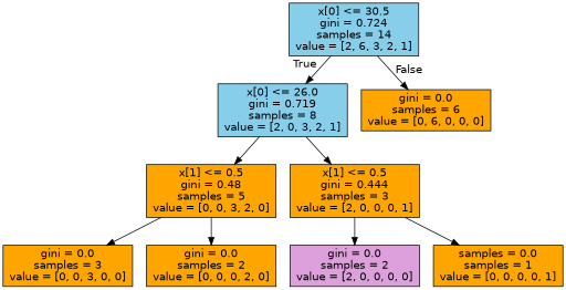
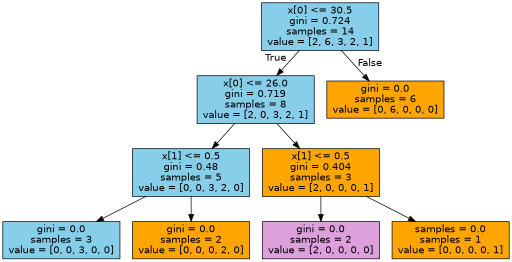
  digraph {
    node [fillcolor=skyblue fontname=helvetica shape=box style=filled]
    edge [fontname=helvetica]
    n1 [label="x[0] <= 30.5\ngini = 0.724\nsamples = 14\nvalue = [2, 6, 3, 2, 1]"]
    n2 [label="x[0] <= 26.0\ngini = 0.719\nsamples = 8\nvalue = [2, 0, 3, 2, 1]"]
    n3 [fillcolor=orange label="gini = 0.0\nsamples = 6\nvalue = [0, 6, 0, 0, 0]"]
-   n4 [fillcolor=orange label="x[1] <= 0.5\ngini = 0.48\nsamples = 5\nvalue = [0, 0, 3, 2, 0]"]
-   n5 [fillcolor=orange label="x[1] <= 0.5\ngini = 0.444\nsamples = 3\nvalue = [2, 0, 0, 0, 1]"]
-   n6 [fillcolor=orange label="gini = 0.0\nsamples = 3\nvalue = [0, 0, 3, 0, 0]"]
+   n4 [label="x[1] <= 0.5\ngini = 0.48\nsamples = 5\nvalue = [0, 0, 3, 2, 0]"]
+   n5 [fillcolor=orange label="x[1] <= 0.5\ngini = 0.404\nsamples = 3\nvalue = [2, 0, 0, 0, 1]"]
+   n6 [label="gini = 0.0\nsamples = 3\nvalue = [0, 0, 3, 0, 0]"]
    n7 [fillcolor=orange label="gini = 0.0\nsamples = 2\nvalue = [0, 0, 0, 2, 0]"]
    n8 [fillcolor=plum label="gini = 0.0\nsamples = 2\nvalue = [2, 0, 0, 0, 0]"]
    n9 [fillcolor=orange label="samples = 0.0\nsamples = 1\nvalue = [0, 0, 0, 0, 1]"]
    n1 -> n2 [headlabel=True labelangle=45 labeldistance=2.5]
    n1 -> n3 [headlabel=False labelangle=-45 labeldistance=2.5]
    n2 -> n4
    n2 -> n5
    n4 -> n6
    n4 -> n7
    n5 -> n8
    n5 -> n9
  }
